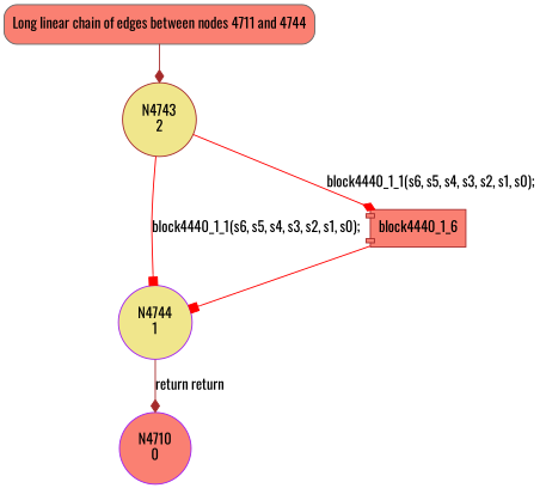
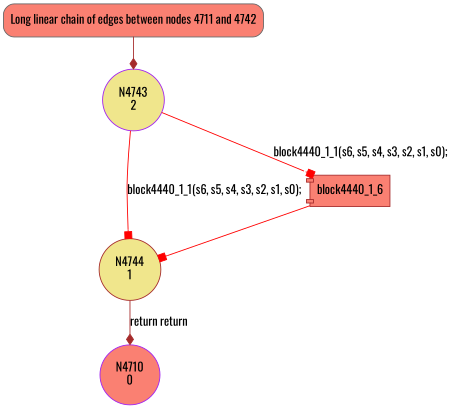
  digraph {
    fontname=Oswald
    node [color=purple fillcolor=salmon fontname=Oswald shape=circle style=filled]
    edge [arrowhead=diamond color=red fontname=Oswald]
-   n1 [color=brown fillcolor=khaki label="N4743\n2"]
-   n2 [fillcolor=khaki label="N4744\n1"]
+   n1 [fillcolor=khaki label="N4743\n2"]
+   n2 [color=brown fillcolor=khaki label="N4744\n1"]
    n3 [color=brown label=block4440_1_6 shape=component]
    n4 [label="N4710\n0"]
-   n5 [color=gray40 label="Long linear chain of edges between nodes 4711 and 4744" penwidth=1 shape=Mrecord style="filled,bold"]
+   n5 [color=gray40 label="Long linear chain of edges between nodes 4711 and 4742" penwidth=1 shape=Mrecord style="filled,bold"]
    n1 -> n2 [arrowhead=box label="block4440_1_1(s6, s5, s4, s3, s2, s1, s0);"]
-   n1 -> n3 [label="block4440_1_1(s6, s5, s4, s3, s2, s1, s0);"]
+   n1 -> n3 [arrowhead=box label="block4440_1_1(s6, s5, s4, s3, s2, s1, s0);"]
    n2 -> n4 [color=brown label="return return"]
    n3 -> n2 [arrowhead=box]
    n5 -> n1 [color=brown]
  }
